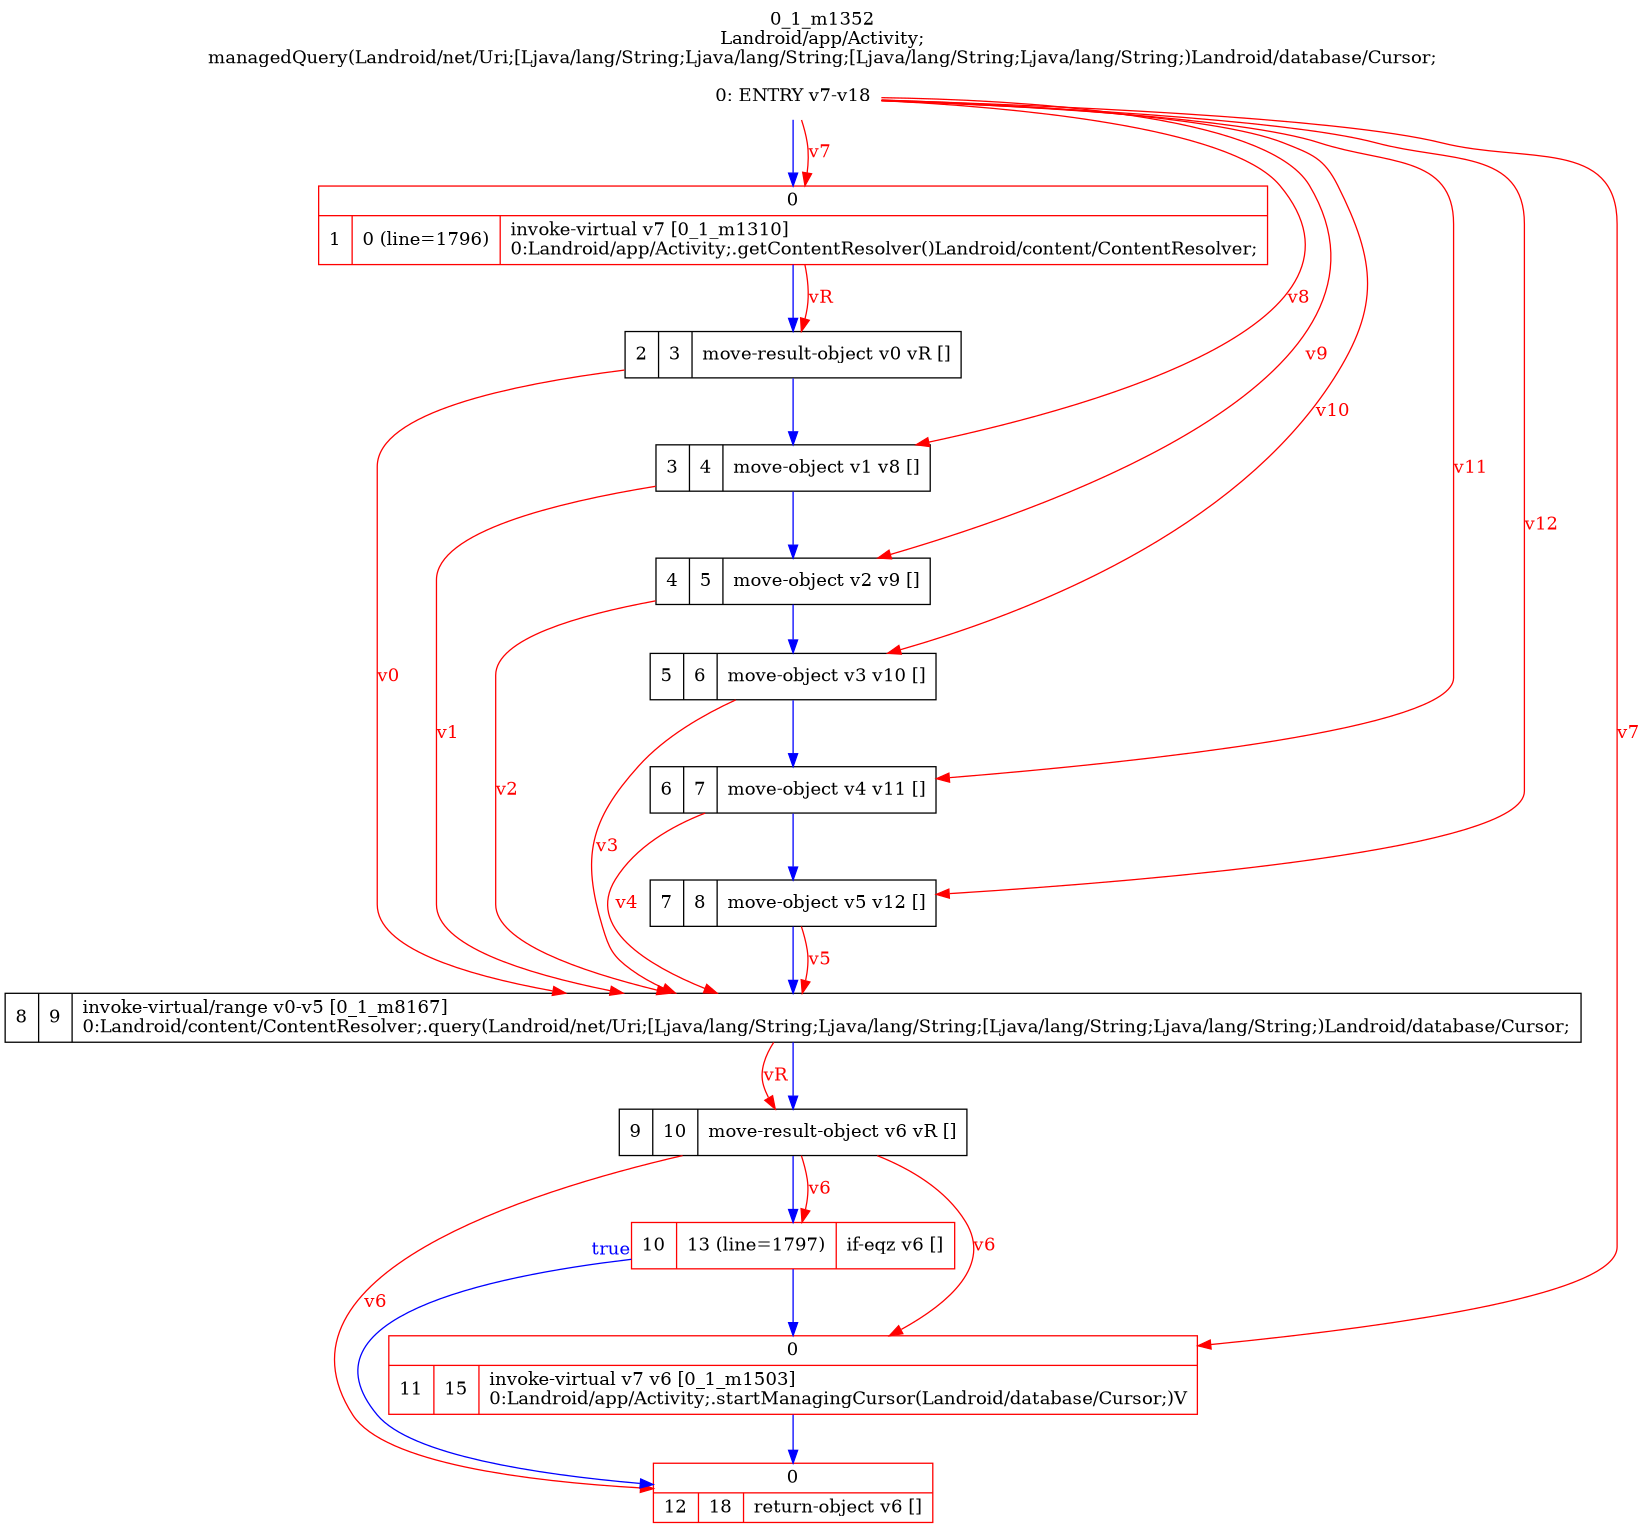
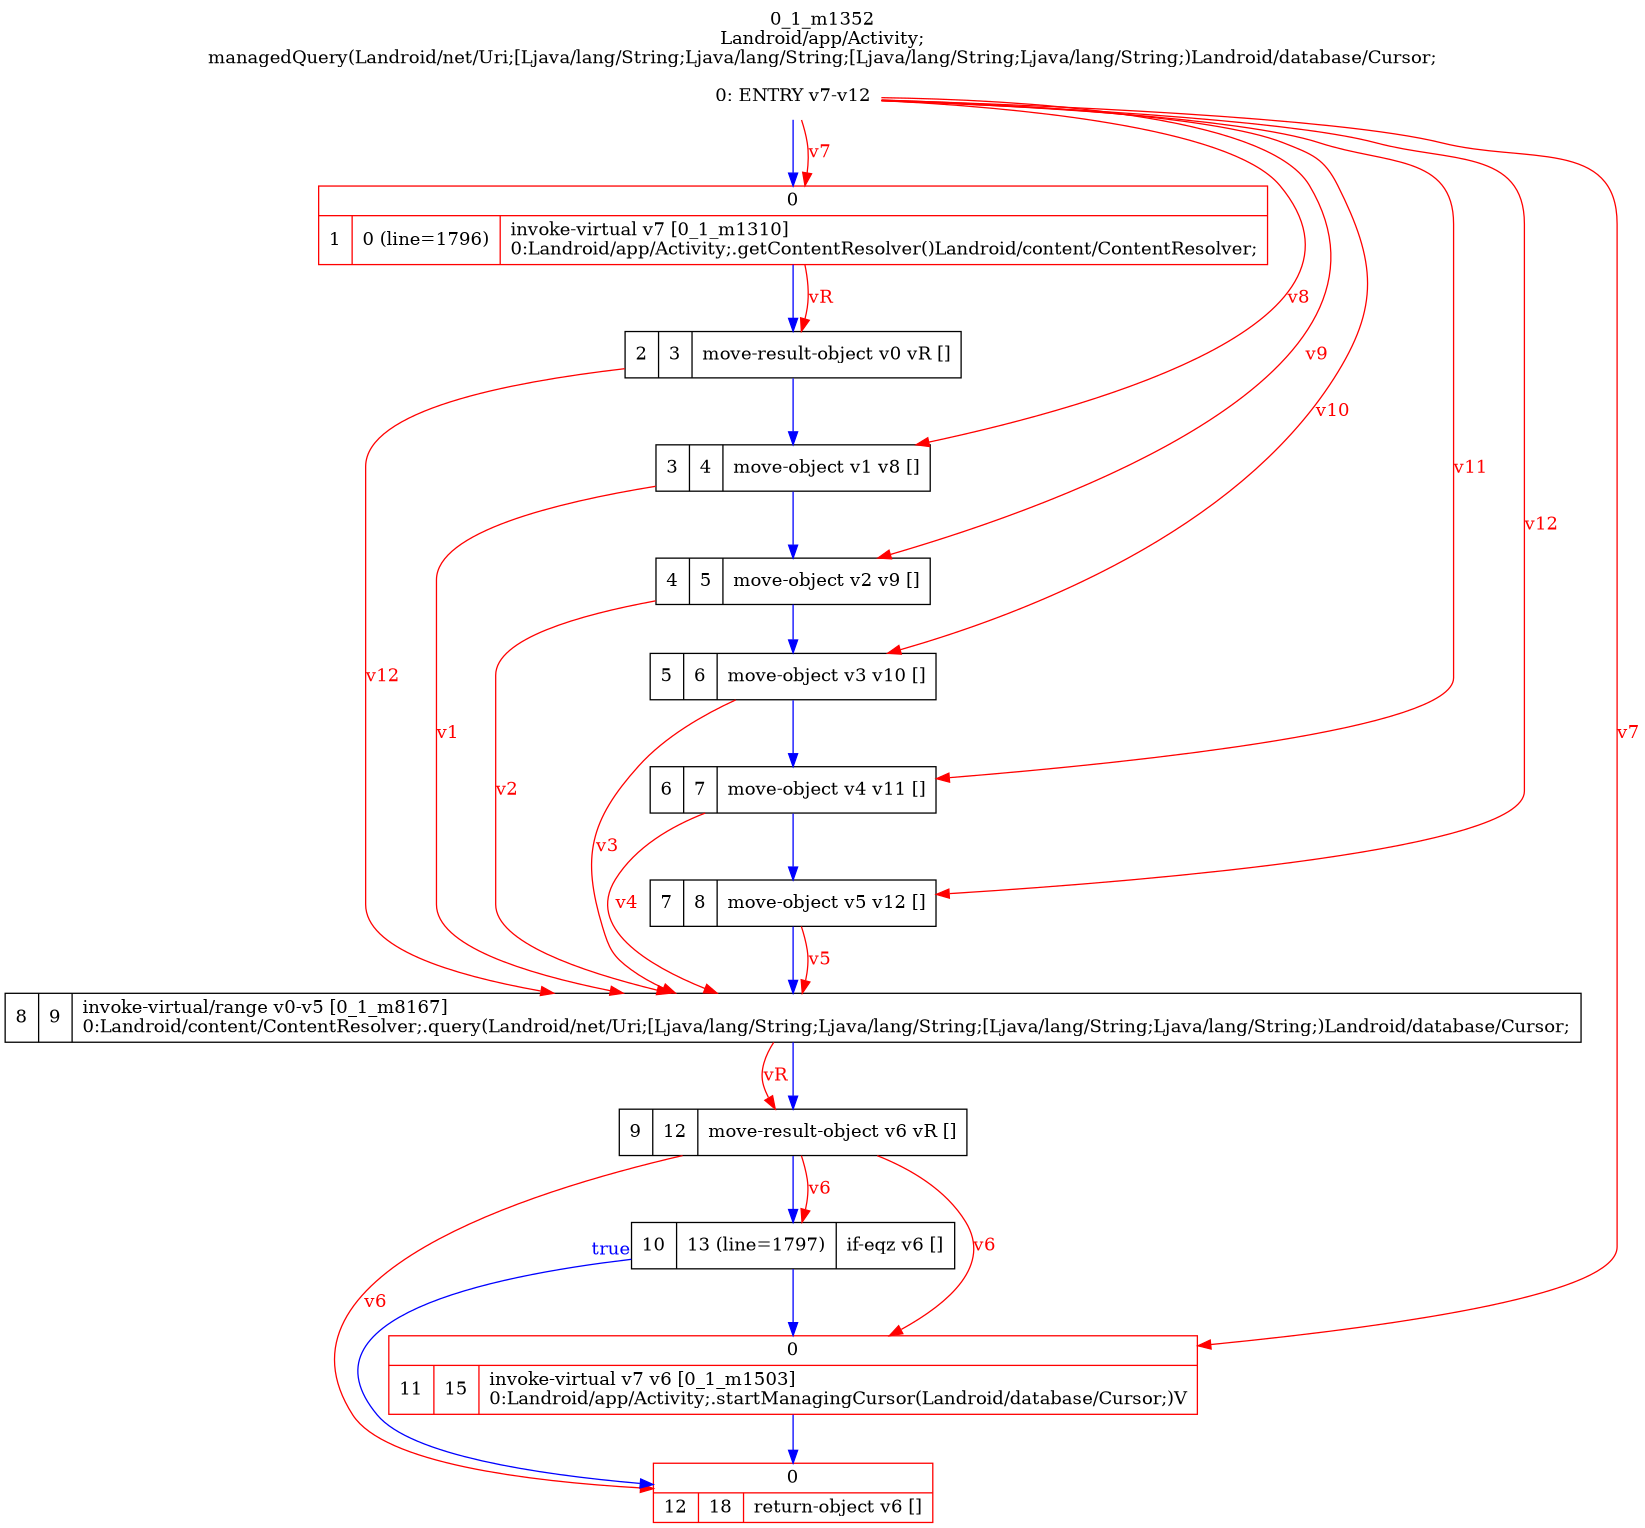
  digraph {
    label="0_1_m1352\nLandroid/app/Activity;\nmanagedQuery(Landroid/net/Uri;[Ljava/lang/String;Ljava/lang/String;[Ljava/lang/String;Ljava/lang/String;)Landroid/database/Cursor;"
    labelloc=t
    rankdir=UD
    node [shape=record]
    edge [color=red fontcolor=red]
-   n1 [label="0: ENTRY v7-v18" shape=plaintext]
+   n1 [label="0: ENTRY v7-v12" shape=plaintext]
    n2 [color=red label="{0|{1|0 (line=1796)|invoke-virtual v7 [0_1_m1310]\l0:Landroid/app/Activity;.getContentResolver()Landroid/content/ContentResolver;\l}}"]
    n3 [label="3|4|move-object v1 v8 []\l"]
    n4 [label="4|5|move-object v2 v9 []\l"]
    n5 [label="5|6|move-object v3 v10 []\l"]
    n6 [label="6|7|move-object v4 v11 []\l"]
    n7 [label="7|8|move-object v5 v12 []\l"]
    n8 [color=red label="{0|{11|15|invoke-virtual v7 v6 [0_1_m1503]\l0:Landroid/app/Activity;.startManagingCursor(Landroid/database/Cursor;)V\l}}"]
    n9 [label="2|3|move-result-object v0 vR []\l"]
    n10 [label="8|9|invoke-virtual/range v0-v5 [0_1_m8167]\l0:Landroid/content/ContentResolver;.query(Landroid/net/Uri;[Ljava/lang/String;Ljava/lang/String;[Ljava/lang/String;Ljava/lang/String;)Landroid/database/Cursor;\l"]
    n11 [color=red label="{0|{12|18|return-object v6 []\l}}"]
-   n12 [label="9|10|move-result-object v6 vR []\l"]
-   n13 [label="10|13 (line=1797)|if-eqz v6 []\l" color=red]
+   n12 [label="9|12|move-result-object v6 vR []\l"]
+   n13 [label="10|13 (line=1797)|if-eqz v6 []\l"]
    n1 -> n2 [color=blue fontcolor=blue weight=100]
    n1 -> n2 [label=v7]
    n1 -> n3 [label=v8]
    n1 -> n4 [label=v9]
    n1 -> n5 [label=v10]
    n1 -> n6 [label=v11]
    n1 -> n7 [label=v12]
    n1 -> n8 [label=v7]
    n2 -> n9 [color=blue fontcolor=blue weight=100]
    n2 -> n9 [label=vR]
    n3 -> n4 [color=blue fontcolor=blue weight=100]
    n3 -> n10 [label=v1]
    n4 -> n5 [color=blue fontcolor=blue weight=100]
    n4 -> n10 [label=v2]
    n5 -> n6 [color=blue fontcolor=blue weight=100]
    n5 -> n10 [label=v3]
    n6 -> n7 [color=blue fontcolor=blue weight=100]
    n6 -> n10 [label=v4]
    n7 -> n10 [color=blue fontcolor=blue weight=100]
    n7 -> n10 [label=v5]
    n8 -> n11 [color=blue fontcolor=blue weight=100]
    n9 -> n3 [color=blue fontcolor=blue weight=100]
-   n9 -> n10 [label=v0]
+   n9 -> n10 [label=v12]
    n10 -> n12 [color=blue fontcolor=blue weight=100]
    n10 -> n12 [label=vR]
    n12 -> n8 [label=v6]
    n12 -> n11 [label=v6]
    n12 -> n13 [color=blue fontcolor=blue weight=100]
    n12 -> n13 [label=v6]
    n13 -> n8 [color=blue fontcolor=blue weight=100]
    n13 -> n11 [color=blue fontcolor=blue taillabel=true weight=10]
  }
